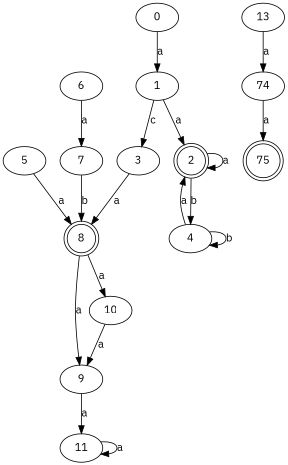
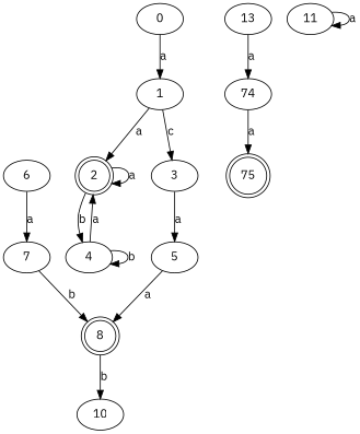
  digraph {
    fontname="IBM Plex Sans"
    node [fontname="IBM Plex Sans"]
    edge [fontname="IBM Plex Sans"]
    2 [shape=doublecircle]
    4
    n3 [label=75 shape=doublecircle]
    0
    1
    3
    5
    8 [shape=doublecircle]
    6
    7
-   9
    10
    11
    n14 [label=74]
    13
    2 -> 2 [label=a]
    2 -> 4 [label=b]
    4 -> 2 [label=a]
    4 -> 4 [label=b]
    0 -> 1 [label=a]
    1 -> 2 [label=a]
    1 -> 3 [label=c]
-   3 -> 8 [label=a]
+   3 -> 5 [label=a]
    5 -> 8 [label=a]
-   8 -> 9 [label=a]
-   8 -> 10 [label=a]
+   8 -> 10 [label=b]
    6 -> 7 [label=a]
    7 -> 8 [label=b]
-   9 -> 11 [label=a]
-   10 -> 9 [label=a]
    11 -> 11 [label=a]
    n14 -> n3 [label=a]
    13 -> n14 [label=a]
  }
